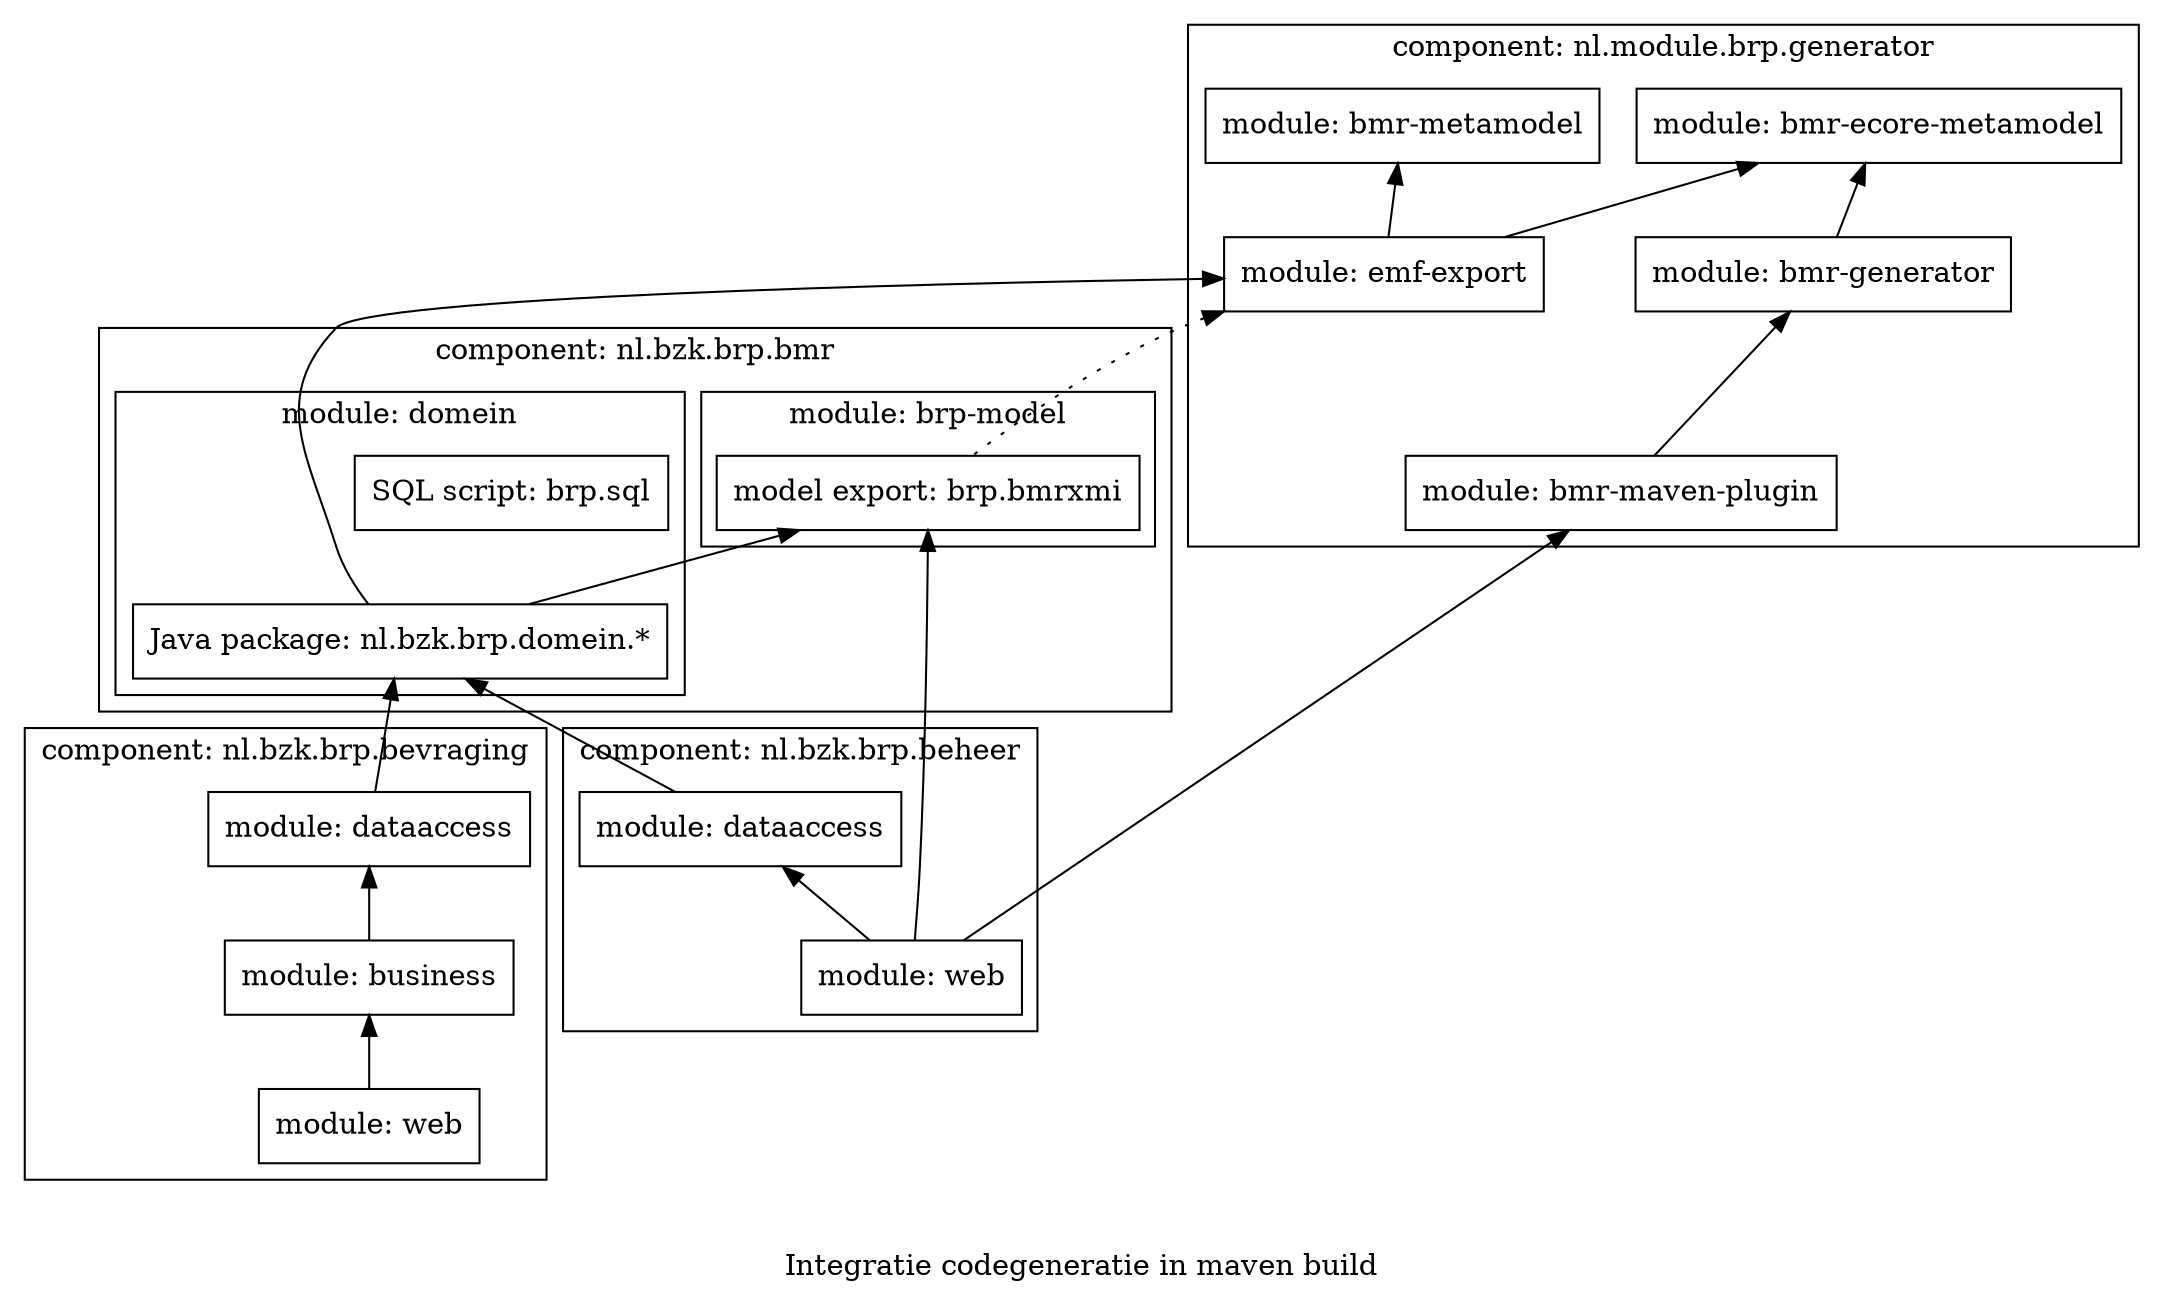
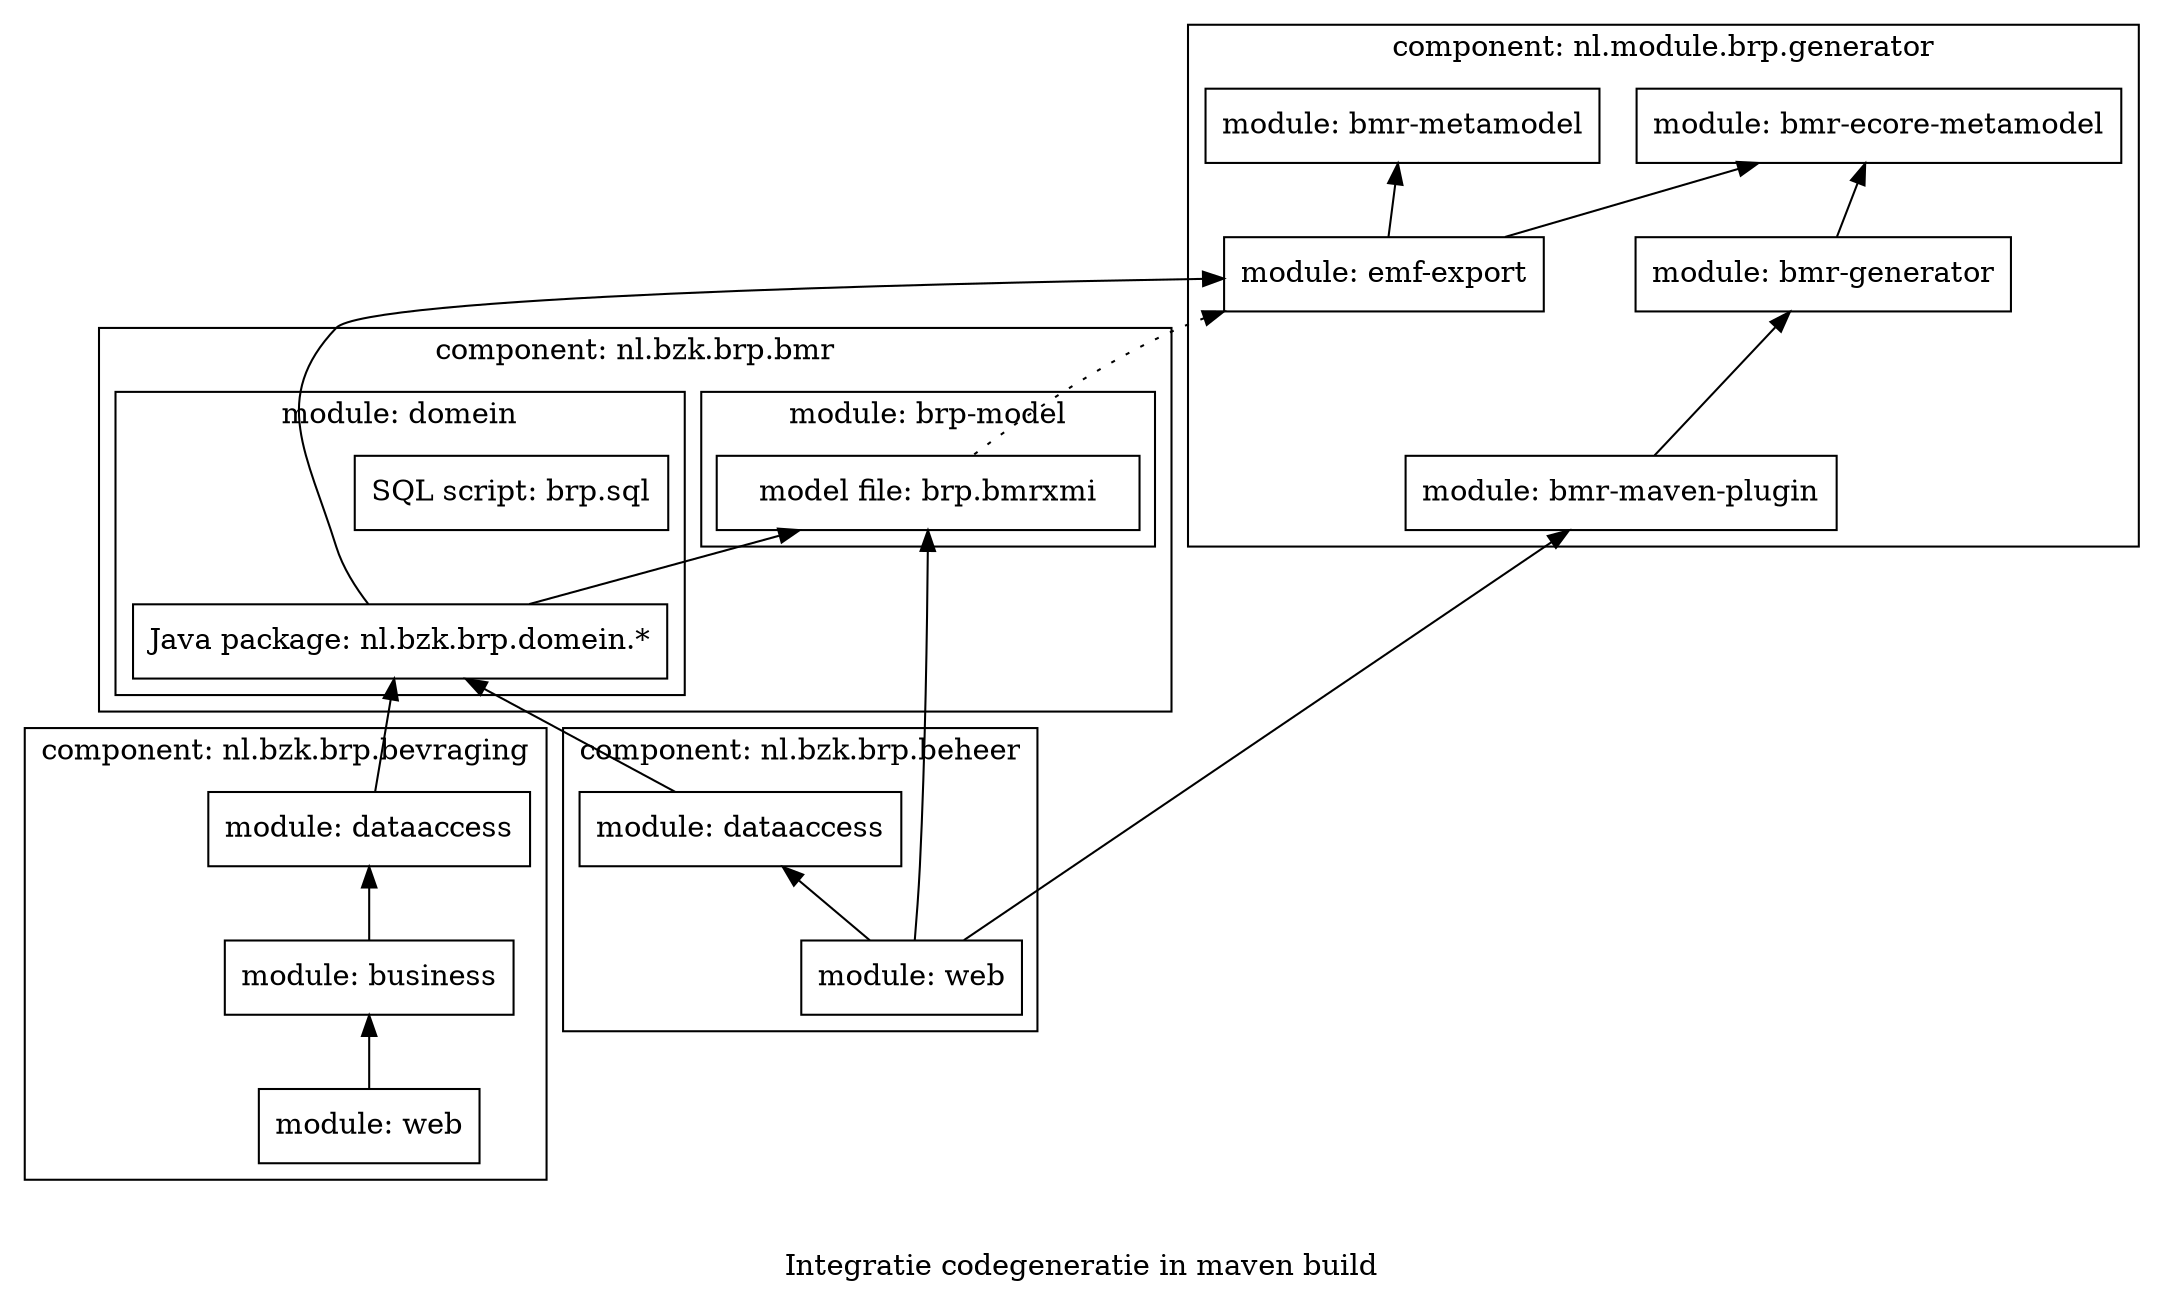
  digraph {
    compound=true
    label="Integratie codegeneratie in maven build"
    node [shape=box]
    edge [dir=back]
    n1 [label="module: bmr-metamodel"]
    n2 [label="module: emf-export"]
    n3 [label="module: bmr-ecore-metamodel"]
    n4 [label="module: bmr-generator"]
    n5 [label="module: bmr-maven-plugin"]
-   n6 [label="model export: brp.bmrxmi"]
+   n6 [label="model file: brp.bmrxmi"]
    n7 [label="SQL script: brp.sql"]
    n8 [label="Java package: nl.bzk.brp.domein.*"]
    n9 [label="module: dataaccess"]
    n10 [label="module: business"]
    n11 [label="module: web"]
    n12 [label="module: web"]
    n13 [label="module: dataaccess"]
    subgraph cluster_1 {
      label="component: nl.module.brp.generator"
      n1
      n2
      n3
      n4
      n5
    }
    subgraph cluster_2 {
      label="component: nl.bzk.brp.bmr"
      subgraph cluster_3 {
        label="module: brp-model"
        n6
      }
      subgraph cluster_4 {
        label="module: domein"
        rank=max
        n7
        n8
      }
    }
    subgraph cluster_5 {
      label="component: nl.bzk.brp.bevraging"
      n9
      n10
      n11
    }
    subgraph cluster_6 {
      label="component: nl.bzk.brp.beheer"
      n12
      n13
    }
    n1 -> n2
    n2 -> n6 [style=dotted]
    n2 -> n8
    n3 -> n2
    n3 -> n4
    n4 -> n5
    n5 -> n12
    n6 -> n8
    n6 -> n12
    n7 -> n8 [style=invis]
    n8 -> n9
    n8 -> n13
    n9 -> n10
    n10 -> n11
    n13 -> n12
  }
